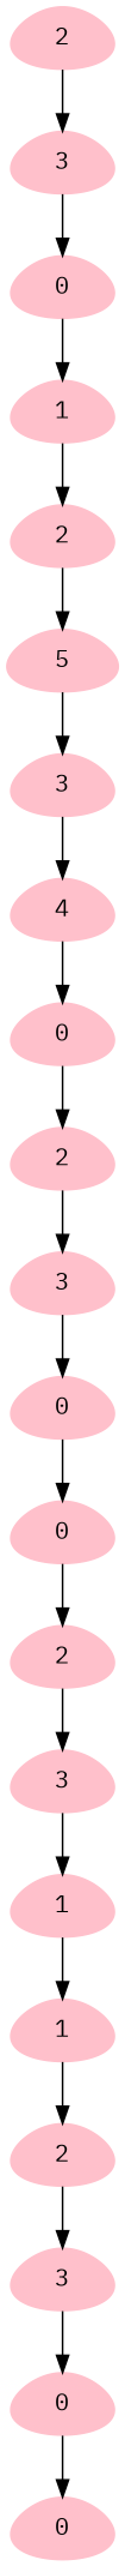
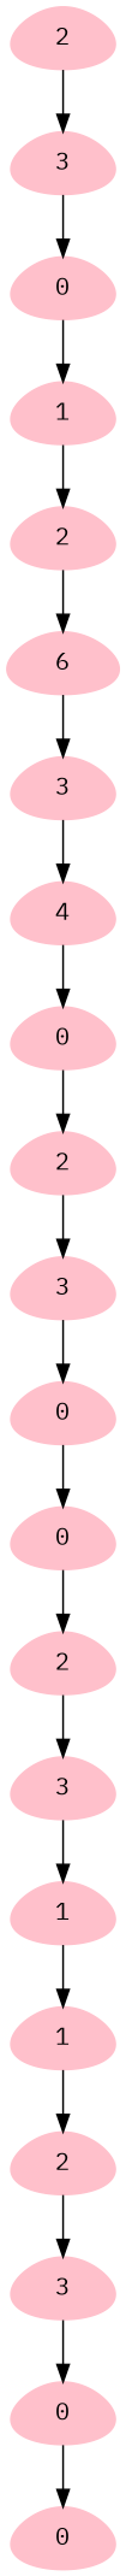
  digraph {
    rankdir=TB
    fontname="IBM Plex Mono"
    node [color=pink fontname="IBM Plex Mono" shape=egg style=filled]
    edge [fontname="IBM Plex Mono"]
    n1 [label=2]
    n2 [label=3]
    n3 [label=0]
    n4 [label=1]
    n5 [label=2]
-   n6 [label=5]
+   n6 [label=6]
    n7 [label=3]
    n8 [label=4]
    n9 [label=0]
    n10 [label=2]
    n11 [label=3]
    n12 [label=0]
    n13 [label=0]
    n14 [label=2]
    n15 [label=3]
    n16 [label=1]
    n17 [label=1]
    n18 [label=2]
    n19 [label=3]
    n20 [label=0]
    n21 [label=0]
    n1 -> n2
    n2 -> n3
    n3 -> n4
    n4 -> n5
    n5 -> n6
    n6 -> n7
    n7 -> n8
    n8 -> n9
    n9 -> n10
    n10 -> n11
    n11 -> n12
    n12 -> n13
    n13 -> n14
    n14 -> n15
    n15 -> n16
    n16 -> n17
    n17 -> n18
    n18 -> n19
    n19 -> n20
    n20 -> n21
  }
